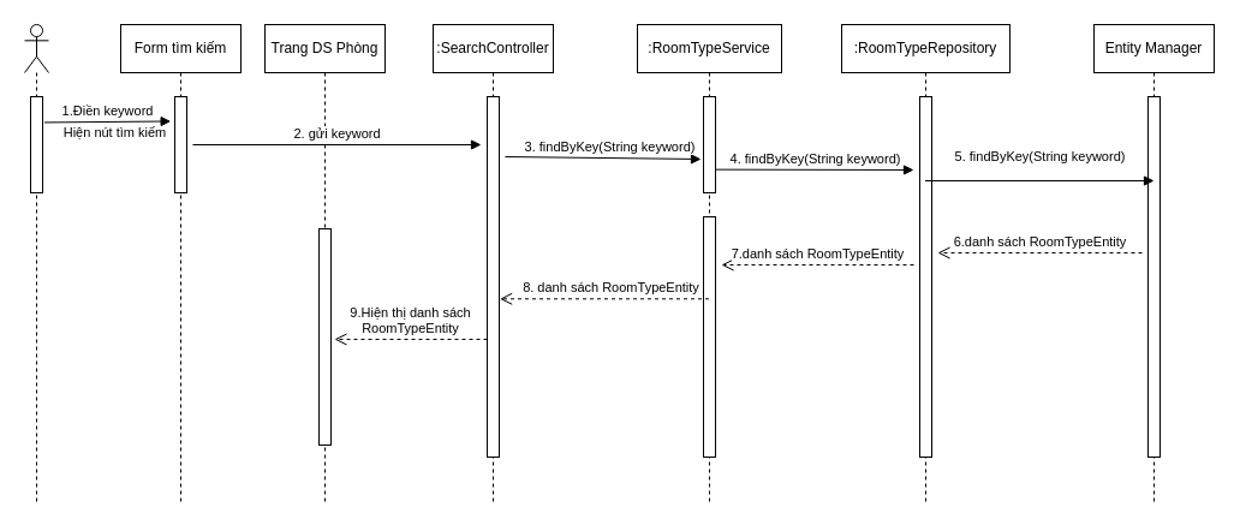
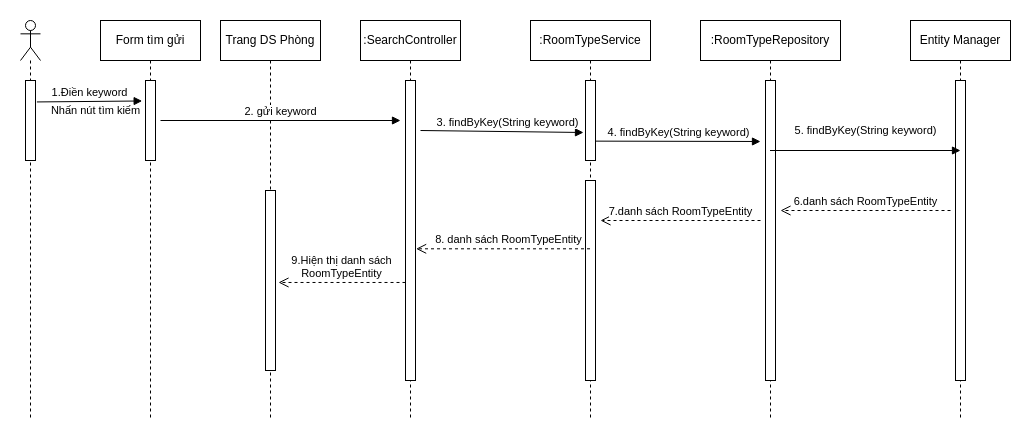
  <mxCell id="0" />
  <mxCell id="1" parent="0" />
  <mxCell id="2" value="" style="shape=umlLifeline;participant=umlActor;perimeter=lifelinePerimeter;whiteSpace=wrap;html=1;container=1;collapsible=0;recursiveResize=0;verticalAlign=top;spacingTop=36;outlineConnect=0;" vertex="1" parent="1"><mxGeometry x="20" y="20" width="20" height="400" as="geometry" /></mxCell>
  <mxCell id="3" value=":SearchController" style="shape=umlLifeline;perimeter=lifelinePerimeter;whiteSpace=wrap;html=1;container=1;collapsible=0;recursiveResize=0;outlineConnect=0;" vertex="1" parent="1"><mxGeometry x="360" y="20" width="100" height="400" as="geometry" /></mxCell>
  <mxCell id="4" value="" style="html=1;points=[];perimeter=orthogonalPerimeter;" vertex="1" parent="3"><mxGeometry x="45" y="60" width="10" height="300" as="geometry" /></mxCell>
  <mxCell id="5" value=":RoomTypeService" style="shape=umlLifeline;perimeter=lifelinePerimeter;whiteSpace=wrap;html=1;container=1;collapsible=0;recursiveResize=0;outlineConnect=0;" vertex="1" parent="1"><mxGeometry x="530" y="20" width="120" height="400" as="geometry" /></mxCell>
  <mxCell id="6" value=":RoomTypeRepository" style="shape=umlLifeline;perimeter=lifelinePerimeter;whiteSpace=wrap;html=1;container=1;collapsible=0;recursiveResize=0;outlineConnect=0;" vertex="1" parent="1"><mxGeometry x="700" y="20" width="140" height="400" as="geometry" /></mxCell>
  <mxCell id="7" value="Entity Manager" style="shape=umlLifeline;perimeter=lifelinePerimeter;whiteSpace=wrap;html=1;container=1;collapsible=0;recursiveResize=0;outlineConnect=0;" vertex="1" parent="1"><mxGeometry x="910" y="20" width="100" height="400" as="geometry" /></mxCell>
  <mxCell id="8" value="" style="html=1;points=[];perimeter=orthogonalPerimeter;" vertex="1" parent="7"><mxGeometry x="45" y="60" width="10" height="300" as="geometry" /></mxCell>
- <mxCell id="9" value="Form tìm kiếm" style="shape=umlLifeline;perimeter=lifelinePerimeter;whiteSpace=wrap;html=1;container=1;collapsible=0;recursiveResize=0;outlineConnect=0;" vertex="1" parent="1"><mxGeometry x="100" y="20" width="100" height="400" as="geometry" /></mxCell>
+ <mxCell id="9" value="Form tìm gửi" style="shape=umlLifeline;perimeter=lifelinePerimeter;whiteSpace=wrap;html=1;container=1;collapsible=0;recursiveResize=0;outlineConnect=0;" vertex="1" parent="1"><mxGeometry x="100" y="20" width="100" height="400" as="geometry" /></mxCell>
  <mxCell id="10" value="" style="html=1;points=[];perimeter=orthogonalPerimeter;" vertex="1" parent="9"><mxGeometry x="45" y="60" width="10" height="80" as="geometry" /></mxCell>
- <mxCell id="11" value="&lt;font style=&quot;font-size: 11px&quot;&gt;Hiện nút tìm kiếm&lt;/font&gt;" style="text;html=1;align=center;verticalAlign=middle;resizable=0;points=[];autosize=1;strokeColor=none;" vertex="1" parent="1"><mxGeometry x="40" y="100" width="110" height="20" as="geometry" /></mxCell>
+ <mxCell id="11" value="&lt;font style=&quot;font-size: 11px&quot;&gt;Nhấn nút tìm kiếm&lt;/font&gt;" style="text;html=1;align=center;verticalAlign=middle;resizable=0;points=[];autosize=1;strokeColor=none;" vertex="1" parent="1"><mxGeometry x="40" y="100" width="110" height="20" as="geometry" /></mxCell>
  <mxCell id="12" value="Trang DS Phòng" style="shape=umlLifeline;perimeter=lifelinePerimeter;whiteSpace=wrap;html=1;container=1;collapsible=0;recursiveResize=0;outlineConnect=0;" vertex="1" parent="1"><mxGeometry x="220" y="20" width="100" height="400" as="geometry" /></mxCell>
  <mxCell id="13" value="&lt;span style=&quot;text-align: left&quot;&gt;3. findByKey(String keyword)&lt;/span&gt;" style="html=1;verticalAlign=bottom;endArrow=block;" edge="1" parent="1"><mxGeometry x="0.071" width="80" relative="1" as="geometry"><mxPoint x="420" y="130" as="sourcePoint" /><mxPoint x="583" y="132" as="targetPoint" /><Array as="points" /><mxPoint as="offset" /></mxGeometry></mxCell>
  <mxCell id="14" value="" style="html=1;points=[];perimeter=orthogonalPerimeter;" vertex="1" parent="1"><mxGeometry x="585" y="80" width="10" height="80" as="geometry" /></mxCell>
  <mxCell id="15" value="&lt;span style=&quot;text-align: left&quot;&gt;4. findByKey(String keyword)&lt;/span&gt;" style="html=1;verticalAlign=bottom;endArrow=block;exitX=1;exitY=0.758;exitDx=0;exitDy=0;exitPerimeter=0;" edge="1" parent="1" source="14"><mxGeometry width="80" relative="1" as="geometry"><mxPoint x="855" y="140" as="sourcePoint" /><mxPoint x="760" y="141" as="targetPoint" /></mxGeometry></mxCell>
  <mxCell id="16" value="" style="html=1;points=[];perimeter=orthogonalPerimeter;" vertex="1" parent="1"><mxGeometry x="765" y="80" width="10" height="300" as="geometry" /></mxCell>
  <mxCell id="17" value="&lt;p style=&quot;text-align: left&quot;&gt;5. findByKey(String keyword)&lt;/p&gt;" style="html=1;verticalAlign=bottom;endArrow=block;" edge="1" parent="1" source="6"><mxGeometry width="80" relative="1" as="geometry"><mxPoint x="910" y="150" as="sourcePoint" /><mxPoint x="960" y="150" as="targetPoint" /><mxPoint as="offset" /></mxGeometry></mxCell>
  <mxCell id="18" value="" style="html=1;points=[];perimeter=orthogonalPerimeter;" vertex="1" parent="1"><mxGeometry x="585" y="180" width="10" height="200" as="geometry" /></mxCell>
  <mxCell id="19" value="6.danh sách RoomTypeEntity" style="html=1;verticalAlign=bottom;endArrow=open;dashed=1;endSize=8;" edge="1" parent="1"><mxGeometry relative="1" as="geometry"><mxPoint x="950" y="210" as="sourcePoint" /><mxPoint x="780" y="210" as="targetPoint" /></mxGeometry></mxCell>
  <mxCell id="20" value="7.danh sách RoomTypeEntity" style="html=1;verticalAlign=bottom;endArrow=open;dashed=1;endSize=8;" edge="1" parent="1"><mxGeometry relative="1" as="geometry"><mxPoint x="760" y="220" as="sourcePoint" /><mxPoint x="600" y="220" as="targetPoint" /></mxGeometry></mxCell>
  <mxCell id="21" value="8. danh sách RoomTypeEntity" style="html=1;verticalAlign=bottom;endArrow=open;dashed=1;endSize=8;entryX=1.06;entryY=0.561;entryDx=0;entryDy=0;entryPerimeter=0;" edge="1" parent="1" source="5" target="4"><mxGeometry x="-0.053" relative="1" as="geometry"><mxPoint x="580" y="270" as="sourcePoint" /><mxPoint x="420" y="310" as="targetPoint" /><mxPoint as="offset" /></mxGeometry></mxCell>
  <mxCell id="22" value="" style="html=1;points=[];perimeter=orthogonalPerimeter;" vertex="1" parent="1"><mxGeometry x="265" y="190" width="10" height="180" as="geometry" /></mxCell>
  <mxCell id="23" value="" style="html=1;points=[];perimeter=orthogonalPerimeter;" vertex="1" parent="1"><mxGeometry x="25" y="80" width="10" height="80" as="geometry" /></mxCell>
  <mxCell id="24" value="1.Điền keyword" style="html=1;verticalAlign=bottom;endArrow=block;entryX=-0.333;entryY=0.256;entryDx=0;entryDy=0;entryPerimeter=0;exitX=1.14;exitY=0.268;exitDx=0;exitDy=0;exitPerimeter=0;" edge="1" parent="1" source="23" target="10"><mxGeometry width="80" relative="1" as="geometry"><mxPoint x="50" y="100" as="sourcePoint" /><mxPoint x="110" y="100" as="targetPoint" /></mxGeometry></mxCell>
  <mxCell id="25" value="2. gửi keyword" style="html=1;verticalAlign=bottom;endArrow=block;" edge="1" parent="1"><mxGeometry width="80" relative="1" as="geometry"><mxPoint x="160" y="120" as="sourcePoint" /><mxPoint x="400" y="120" as="targetPoint" /></mxGeometry></mxCell>
  <mxCell id="26" value="9.Hiện thị danh sách&lt;br&gt;RoomTypeEntity" style="html=1;verticalAlign=bottom;endArrow=open;dashed=1;endSize=8;entryX=1.3;entryY=0.511;entryDx=0;entryDy=0;entryPerimeter=0;" edge="1" parent="1" source="4" target="22"><mxGeometry relative="1" as="geometry"><mxPoint x="600" y="540" as="sourcePoint" /><mxPoint x="520" y="540" as="targetPoint" /></mxGeometry></mxCell>
